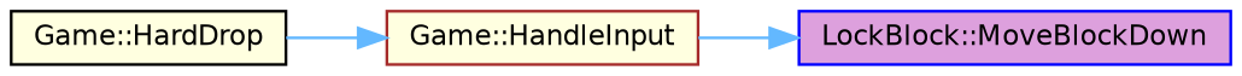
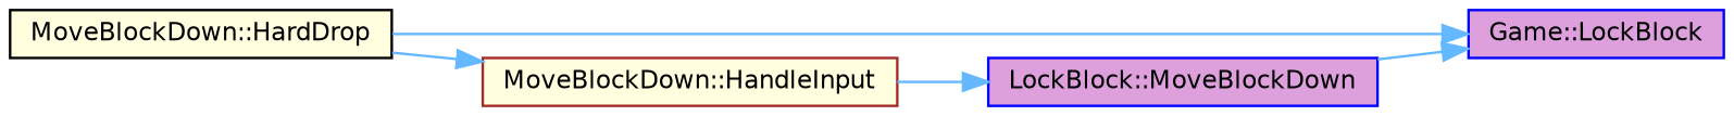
  digraph {
    rankdir=RL
    node [color=blue fillcolor=plum fontname=Helvetica fontsize=10 shape=box style=filled]
    edge [color=steelblue1 dir=back fontname=Helvetica fontsize=10 labelfontname=Helvetica labelfontsize=10 style=solid]
-   n2 [color=black fillcolor=lightyellow height=0.2 label="Game::HardDrop" width=0.4]
+   n1 [fontcolor=black height=0.2 label="Game::LockBlock" width=0.4]
+   n2 [color=black fillcolor=lightyellow height=0.2 label="MoveBlockDown::HardDrop" width=0.4]
    n3 [height=0.2 label="LockBlock::MoveBlockDown" width=0.4]
-   n4 [color=brown fillcolor=lightyellow height=0.2 label="Game::HandleInput" width=0.4]
+   n4 [color=brown fillcolor=lightyellow height=0.2 label="MoveBlockDown::HandleInput" width=0.4]
+   n1 -> n2
+   n1 -> n3
    n3 -> n4
    n4 -> n2
  }
